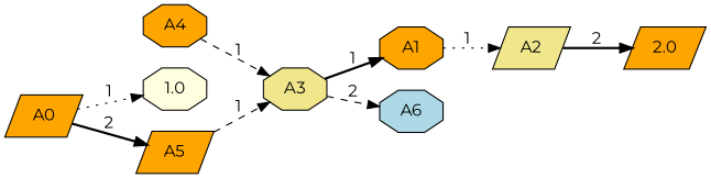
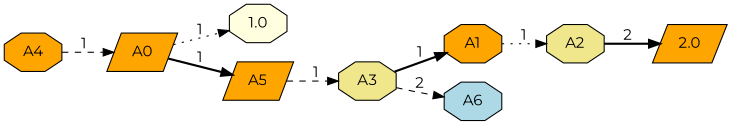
  digraph {
    fontname=Montserrat
    rankdir=LR
    node [fillcolor=orange fontname=Montserrat shape=octagon style=filled]
    edge [fontname=Montserrat style=dashed]
    n1 [label=A4]
    n2 [label=A0 shape=parallelogram]
    n3 [fillcolor=lightyellow label=1.0]
    n4 [label=A5 shape=parallelogram]
    n5 [fillcolor=khaki label=A3]
    n6 [label=A1]
    n7 [fillcolor=lightblue label=A6]
-   n8 [fillcolor=khaki label=A2 shape=parallelogram]
+   n8 [fillcolor=khaki label=A2]
    n9 [label=2.0 shape=parallelogram]
-   n1 -> n5 [label=1]
+   n1 -> n2 [label=1]
    n2 -> n3 [label=1 style=dotted]
-   n2 -> n4 [label=2 style=bold]
+   n2 -> n4 [label=1 style=bold]
    n4 -> n5 [label=1]
    n5 -> n6 [label=1 style=bold]
    n5 -> n7 [label=2]
    n6 -> n8 [label=1 style=dotted]
    n8 -> n9 [label=2 style=bold]
  }
